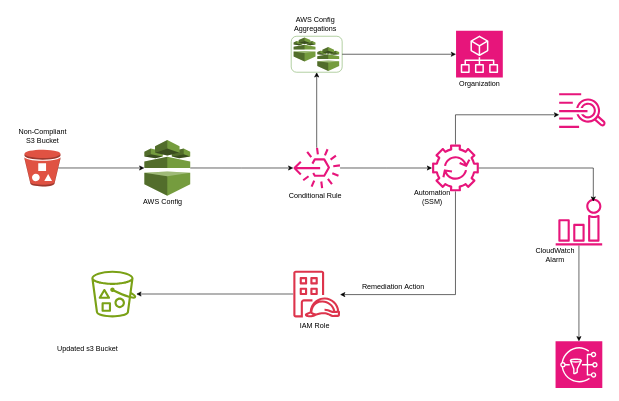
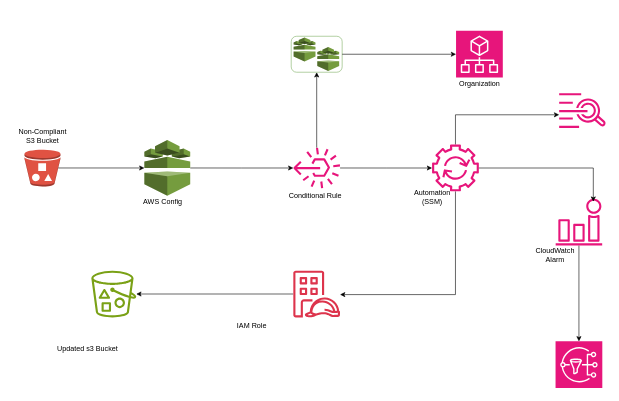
  <mxCell id="0" />
  <mxCell id="1" parent="0" />
  <mxCell id="2" style="edgeStyle=orthogonalEdgeStyle;rounded=0;orthogonalLoop=1;jettySize=auto;html=1;" edge="1" parent="1" source="3" target="35"><mxGeometry relative="1" as="geometry" /></mxCell>
  <mxCell id="3" value="" style="sketch=0;outlineConnect=0;fontColor=#232F3E;gradientColor=none;fillColor=#E7157B;strokeColor=none;dashed=0;verticalLabelPosition=bottom;verticalAlign=top;align=center;html=1;fontSize=12;fontStyle=0;aspect=fixed;pointerEvents=1;shape=mxgraph.aws4.alarm;" vertex="1" parent="1"><mxGeometry x="926" y="331" width="78" height="78" as="geometry" /></mxCell>
  <mxCell id="4" value="" style="outlineConnect=0;dashed=0;verticalLabelPosition=bottom;verticalAlign=top;align=center;html=1;shape=mxgraph.aws3.bucket_with_objects;fillColor=#E05243;gradientColor=none;" vertex="1" parent="1"><mxGeometry x="40" y="249" width="60" height="61.5" as="geometry" /></mxCell>
  <mxCell id="5" style="edgeStyle=orthogonalEdgeStyle;rounded=0;orthogonalLoop=1;jettySize=auto;html=1;exitX=1;exitY=0.5;exitDx=0;exitDy=0;exitPerimeter=0;" edge="1" parent="1" source="6" target="12"><mxGeometry relative="1" as="geometry" /></mxCell>
  <mxCell id="6" value="" style="outlineConnect=0;dashed=0;verticalLabelPosition=bottom;verticalAlign=top;align=center;html=1;shape=mxgraph.aws3.config;fillColor=#759C3E;gradientColor=none;" vertex="1" parent="1"><mxGeometry x="240" y="233.25" width="76.5" height="93" as="geometry" /></mxCell>
  <mxCell id="7" value="Organization" style="text;html=1;align=center;verticalAlign=middle;resizable=0;points=[];autosize=1;strokeColor=none;fillColor=none;" vertex="1" parent="1"><mxGeometry x="754" y="125" width="90" height="30" as="geometry" /></mxCell>
- <mxCell id="8" value="AWS Config&lt;div&gt;Aggregations&lt;/div&gt;" style="text;html=1;align=center;verticalAlign=middle;resizable=0;points=[];autosize=1;strokeColor=none;fillColor=none;" vertex="1" parent="1"><mxGeometry x="480" y="20" width="90" height="40" as="geometry" /></mxCell>
  <mxCell id="9" value="AWS Config&amp;nbsp;" style="text;html=1;align=center;verticalAlign=middle;resizable=0;points=[];autosize=1;strokeColor=none;fillColor=none;" vertex="1" parent="1"><mxGeometry x="226.5" y="322" width="90" height="30" as="geometry" /></mxCell>
  <mxCell id="10" style="edgeStyle=orthogonalEdgeStyle;rounded=0;orthogonalLoop=1;jettySize=auto;html=1;entryX=0.5;entryY=1;entryDx=0;entryDy=0;" edge="1" parent="1" source="12" target="18"><mxGeometry relative="1" as="geometry" /></mxCell>
  <mxCell id="11" style="edgeStyle=orthogonalEdgeStyle;rounded=0;orthogonalLoop=1;jettySize=auto;html=1;" edge="1" parent="1" source="12" target="23"><mxGeometry relative="1" as="geometry" /></mxCell>
  <mxCell id="12" value="" style="sketch=0;outlineConnect=0;fontColor=#232F3E;gradientColor=none;fillColor=#E7157B;strokeColor=none;dashed=0;verticalLabelPosition=bottom;verticalAlign=top;align=center;html=1;fontSize=12;fontStyle=0;aspect=fixed;pointerEvents=1;shape=mxgraph.aws4.rule_3;rotation=-180;" vertex="1" parent="1"><mxGeometry x="488.5" y="245.75" width="78" height="68" as="geometry" /></mxCell>
  <mxCell id="13" value="" style="sketch=0;points=[[0,0,0],[0.25,0,0],[0.5,0,0],[0.75,0,0],[1,0,0],[0,1,0],[0.25,1,0],[0.5,1,0],[0.75,1,0],[1,1,0],[0,0.25,0],[0,0.5,0],[0,0.75,0],[1,0.25,0],[1,0.5,0],[1,0.75,0]];points=[[0,0,0],[0.25,0,0],[0.5,0,0],[0.75,0,0],[1,0,0],[0,1,0],[0.25,1,0],[0.5,1,0],[0.75,1,0],[1,1,0],[0,0.25,0],[0,0.5,0],[0,0.75,0],[1,0.25,0],[1,0.5,0],[1,0.75,0]];outlineConnect=0;fontColor=#232F3E;fillColor=#E7157B;strokeColor=#ffffff;dashed=0;verticalLabelPosition=bottom;verticalAlign=top;align=center;html=1;fontSize=12;fontStyle=0;aspect=fixed;shape=mxgraph.aws4.resourceIcon;resIcon=mxgraph.aws4.organizations;" vertex="1" parent="1"><mxGeometry x="760" y="51" width="78" height="78" as="geometry" /></mxCell>
  <mxCell id="14" style="edgeStyle=orthogonalEdgeStyle;rounded=0;orthogonalLoop=1;jettySize=auto;html=1;" edge="1" parent="1" source="15" target="31"><mxGeometry relative="1" as="geometry"><mxPoint x="240" y="490" as="targetPoint" /></mxGeometry></mxCell>
  <mxCell id="15" value="" style="sketch=0;outlineConnect=0;fontColor=#232F3E;gradientColor=none;fillColor=#DD344C;strokeColor=none;dashed=0;verticalLabelPosition=bottom;verticalAlign=top;align=center;html=1;fontSize=12;fontStyle=0;aspect=fixed;pointerEvents=1;shape=mxgraph.aws4.identity_access_management_iam_roles_anywhere;" vertex="1" parent="1"><mxGeometry x="488.5" y="451" width="78" height="78" as="geometry" /></mxCell>
  <mxCell id="16" value="Non-Compliant&lt;div&gt;S3 Bucket&lt;/div&gt;" style="text;html=1;align=center;verticalAlign=middle;resizable=0;points=[];autosize=1;strokeColor=none;fillColor=none;" vertex="1" parent="1"><mxGeometry x="20" y="205.75" width="100" height="40" as="geometry" /></mxCell>
  <mxCell id="17" value="" style="group" vertex="1" connectable="0" parent="1"><mxGeometry x="485" y="60" width="85" height="60" as="geometry" /></mxCell>
  <mxCell id="18" value="" style="rounded=1;whiteSpace=wrap;html=1;strokeColor=#80B065;" vertex="1" parent="17"><mxGeometry width="85" height="60" as="geometry" /></mxCell>
  <mxCell id="19" value="" style="outlineConnect=0;dashed=0;verticalLabelPosition=bottom;verticalAlign=top;align=center;html=1;shape=mxgraph.aws3.config;fillColor=#759C3E;gradientColor=none;" vertex="1" parent="17"><mxGeometry x="4" y="2" width="36.5" height="40" as="geometry" /></mxCell>
  <mxCell id="20" value="" style="outlineConnect=0;dashed=0;verticalLabelPosition=bottom;verticalAlign=top;align=center;html=1;shape=mxgraph.aws3.config;fillColor=#759C3E;gradientColor=none;" vertex="1" parent="17"><mxGeometry x="43.5" y="18" width="36.5" height="40" as="geometry" /></mxCell>
  <mxCell id="21" style="edgeStyle=orthogonalEdgeStyle;rounded=0;orthogonalLoop=1;jettySize=auto;html=1;" edge="1" parent="1" source="23" target="15"><mxGeometry relative="1" as="geometry"><Array as="points"><mxPoint x="759" y="491" /></Array></mxGeometry></mxCell>
  <mxCell id="22" style="edgeStyle=orthogonalEdgeStyle;rounded=0;orthogonalLoop=1;jettySize=auto;html=1;" edge="1" parent="1" source="23" target="33"><mxGeometry relative="1" as="geometry"><Array as="points"><mxPoint x="759" y="191" /></Array></mxGeometry></mxCell>
  <mxCell id="23" value="" style="sketch=0;outlineConnect=0;fontColor=#232F3E;gradientColor=none;fillColor=#E7157B;strokeColor=none;dashed=0;verticalLabelPosition=bottom;verticalAlign=top;align=center;html=1;fontSize=12;fontStyle=0;aspect=fixed;pointerEvents=1;shape=mxgraph.aws4.automation;" vertex="1" parent="1"><mxGeometry x="720" y="240.75" width="78" height="78" as="geometry" /></mxCell>
  <mxCell id="24" style="edgeStyle=orthogonalEdgeStyle;rounded=0;orthogonalLoop=1;jettySize=auto;html=1;exitX=0.94;exitY=0.5;exitDx=0;exitDy=0;exitPerimeter=0;entryX=0;entryY=0.5;entryDx=0;entryDy=0;entryPerimeter=0;" edge="1" parent="1" source="4" target="6"><mxGeometry relative="1" as="geometry" /></mxCell>
  <mxCell id="25" style="edgeStyle=orthogonalEdgeStyle;rounded=0;orthogonalLoop=1;jettySize=auto;html=1;exitX=1;exitY=0.5;exitDx=0;exitDy=0;entryX=0;entryY=0.5;entryDx=0;entryDy=0;entryPerimeter=0;" edge="1" parent="1" source="18" target="13"><mxGeometry relative="1" as="geometry" /></mxCell>
  <mxCell id="26" value="Automation&lt;div&gt;(SSM)&lt;/div&gt;" style="text;html=1;align=center;verticalAlign=middle;resizable=0;points=[];autosize=1;strokeColor=none;fillColor=none;" vertex="1" parent="1"><mxGeometry x="680" y="308.75" width="80" height="40" as="geometry" /></mxCell>
- <mxCell id="27" value="IAM Role" style="text;html=1;align=center;verticalAlign=middle;resizable=0;points=[];autosize=1;strokeColor=none;fillColor=none;" vertex="1" parent="1"><mxGeometry x="488.5" y="529" width="70" height="30" as="geometry" /></mxCell>
+ <mxCell id="27" value="IAM Role" style="text;html=1;align=center;verticalAlign=middle;resizable=0;points=[];autosize=1;strokeColor=none;fillColor=none;" vertex="1" parent="1"><mxGeometry x="383.5" y="529" width="70" height="30" as="geometry" /></mxCell>
  <mxCell id="28" value="CloudWatch&lt;div&gt;Alarm&lt;/div&gt;" style="text;html=1;align=center;verticalAlign=middle;resizable=0;points=[];autosize=1;strokeColor=none;fillColor=none;" vertex="1" parent="1"><mxGeometry x="880" y="405" width="90" height="40" as="geometry" /></mxCell>
  <mxCell id="29" value="Conditional Rule" style="text;html=1;align=center;verticalAlign=middle;resizable=0;points=[];autosize=1;strokeColor=none;fillColor=none;" vertex="1" parent="1"><mxGeometry x="470" y="310.5" width="110" height="30" as="geometry" /></mxCell>
- <mxCell id="30" value="Remediation&amp;nbsp;&lt;span style=&quot;background-color: initial;&quot;&gt;Action&lt;/span&gt;" style="text;html=1;align=center;verticalAlign=middle;resizable=0;points=[];autosize=1;strokeColor=none;fillColor=none;" vertex="1" parent="1"><mxGeometry x="590" y="463" width="130" height="30" as="geometry" /></mxCell>
  <mxCell id="31" value="" style="sketch=0;outlineConnect=0;fontColor=#232F3E;gradientColor=none;fillColor=#7AA116;strokeColor=none;dashed=0;verticalLabelPosition=bottom;verticalAlign=top;align=center;html=1;fontSize=12;fontStyle=0;aspect=fixed;pointerEvents=1;shape=mxgraph.aws4.bucket_with_objects;" vertex="1" parent="1"><mxGeometry x="151.5" y="451" width="75" height="78" as="geometry" /></mxCell>
  <mxCell id="32" value="Updated s3 Bucket&lt;div&gt;&lt;br&gt;&lt;/div&gt;" style="text;html=1;align=center;verticalAlign=middle;resizable=0;points=[];autosize=1;strokeColor=none;fillColor=none;" vertex="1" parent="1"><mxGeometry x="85" y="569" width="120" height="40" as="geometry" /></mxCell>
  <mxCell id="33" value="" style="sketch=0;outlineConnect=0;fontColor=#232F3E;gradientColor=none;fillColor=#E7157B;strokeColor=none;dashed=0;verticalLabelPosition=bottom;verticalAlign=top;align=center;html=1;fontSize=12;fontStyle=0;aspect=fixed;pointerEvents=1;shape=mxgraph.aws4.cloudwatch_logs;" vertex="1" parent="1"><mxGeometry x="932" y="155" width="78" height="58" as="geometry" /></mxCell>
  <mxCell id="34" style="edgeStyle=orthogonalEdgeStyle;rounded=0;orthogonalLoop=1;jettySize=auto;html=1;entryX=0.809;entryY=0.064;entryDx=0;entryDy=0;entryPerimeter=0;" edge="1" parent="1" source="23" target="3"><mxGeometry relative="1" as="geometry" /></mxCell>
  <mxCell id="35" value="" style="sketch=0;points=[[0,0,0],[0.25,0,0],[0.5,0,0],[0.75,0,0],[1,0,0],[0,1,0],[0.25,1,0],[0.5,1,0],[0.75,1,0],[1,1,0],[0,0.25,0],[0,0.5,0],[0,0.75,0],[1,0.25,0],[1,0.5,0],[1,0.75,0]];outlineConnect=0;fontColor=#232F3E;fillColor=#E7157B;strokeColor=#ffffff;dashed=0;verticalLabelPosition=bottom;verticalAlign=top;align=center;html=1;fontSize=12;fontStyle=0;aspect=fixed;shape=mxgraph.aws4.resourceIcon;resIcon=mxgraph.aws4.sns;" vertex="1" parent="1"><mxGeometry x="926" y="569" width="78" height="78" as="geometry" /></mxCell>
